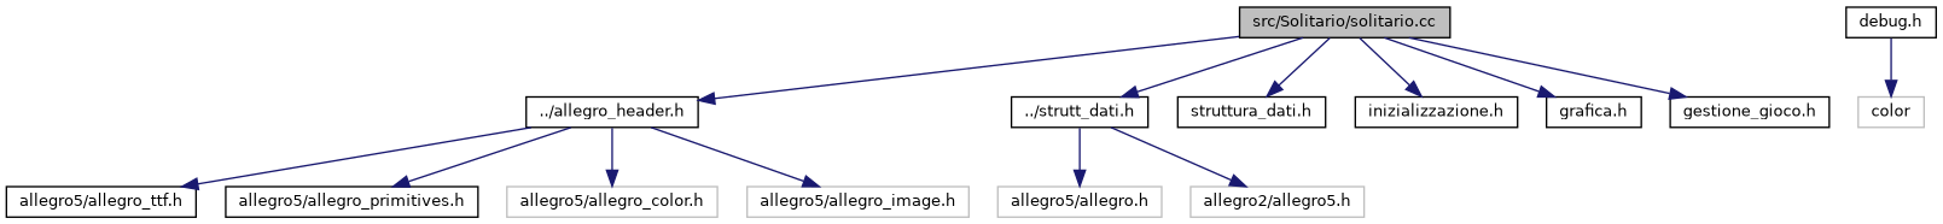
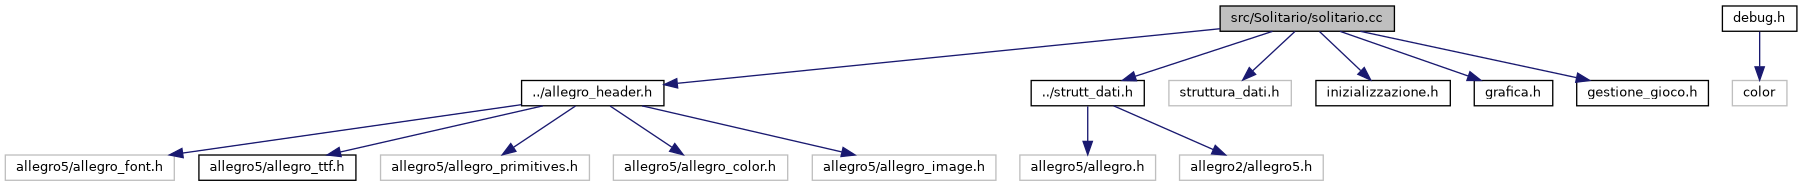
  digraph {
    node [color=black fillcolor=white fontname=Helvetica fontsize=10 shape=record style=filled]
    edge [color=midnightblue fontname=Helvetica fontsize=10 labelfontname=Helvetica labelfontsize=10 style=solid]
    n1 [fillcolor=grey75 fontcolor=black height=0.2 label="src/Solitario/solitario.cc" width=0.4]
    n2 [height=0.2 label="../allegro_header.h" width=0.4]
    n3 [height=0.2 label="../strutt_dati.h" width=0.4]
-   n4 [height=0.2 label="struttura_dati.h" width=0.4]
+   n4 [color=grey75 height=0.2 label="struttura_dati.h" width=0.4]
    n5 [height=0.2 label="inizializzazione.h" width=0.4]
    n6 [height=0.2 label="grafica.h" width=0.4]
    n7 [height=0.2 label="gestione_gioco.h" width=0.4]
+   n8 [color=grey75 height=0.2 label="allegro5/allegro_font.h" width=0.4]
    n9 [height=0.2 label="allegro5/allegro_ttf.h" width=0.4]
-   n10 [height=0.2 label="allegro5/allegro_primitives.h" width=0.4]
+   n10 [color=grey75 height=0.2 label="allegro5/allegro_primitives.h" width=0.4]
    n11 [color=grey75 height=0.2 label="allegro5/allegro_color.h" width=0.4]
    n12 [color=grey75 height=0.2 label="allegro5/allegro_image.h" width=0.4]
    n13 [color=grey75 height=0.2 label="allegro5/allegro.h" width=0.4]
    n14 [color=grey75 height=0.2 label="allegro2/allegro5.h" width=0.4]
    n15 [height=0.2 label="debug.h" width=0.4]
    n16 [color=grey75 height=0.2 label=color width=0.4]
    n1 -> n2
    n1 -> n3
    n1 -> n4
    n1 -> n5
    n1 -> n6
    n1 -> n7
+   n2 -> n8
    n2 -> n9
    n2 -> n10
    n2 -> n11
    n2 -> n12
    n3 -> n13
    n3 -> n14
    n15 -> n16
  }
